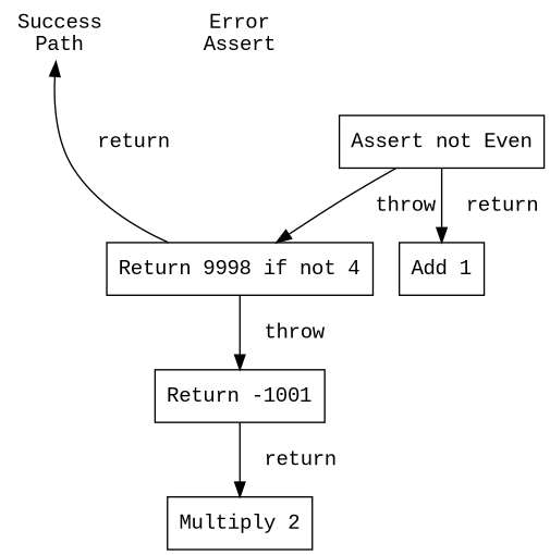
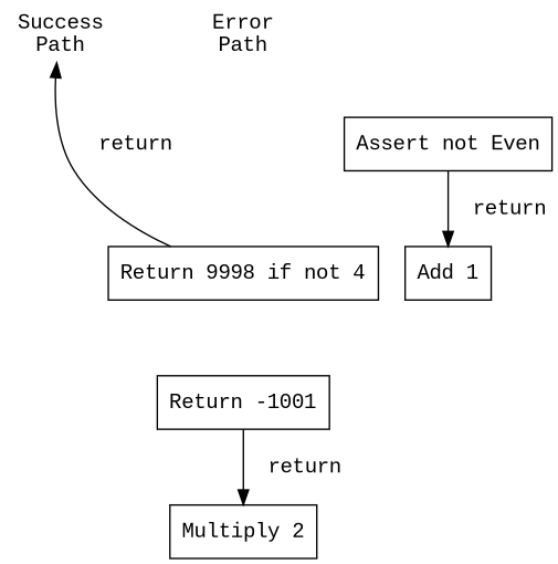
  digraph {
    fontname="Liberation Mono"
    node [fontname="Liberation Mono" shape=box]
    edge [fontname="Liberation Mono" weight=10]
    n1 [label="Success\nPath" shape=plaintext]
-   n2 [label="Error\nAssert" shape=plaintext]
+   n2 [label="Error\nPath" shape=plaintext]
    invis [style=invis shape=""]
    n4 [label="Return 9998 if not 4"]
    n5 [label="Assert not Even"]
    n6 [label="Add 1"]
    n7 [label="Return -1001"]
    n8 [label="Multiply 2"]
    subgraph sub_1 {
      rank=same
      n1
      n2
    }
    n2 -> invis [style=invis]
    invis -> n4 [style=invis]
    n4 -> n1 [label="  return" weight=""]
-   n4 -> n7 [label="  throw"]
-   n5 -> n4 [label="  throw" weight=""]
    n5 -> n6 [label="  return"]
    n7 -> n8 [label="  return" weight=""]
  }
